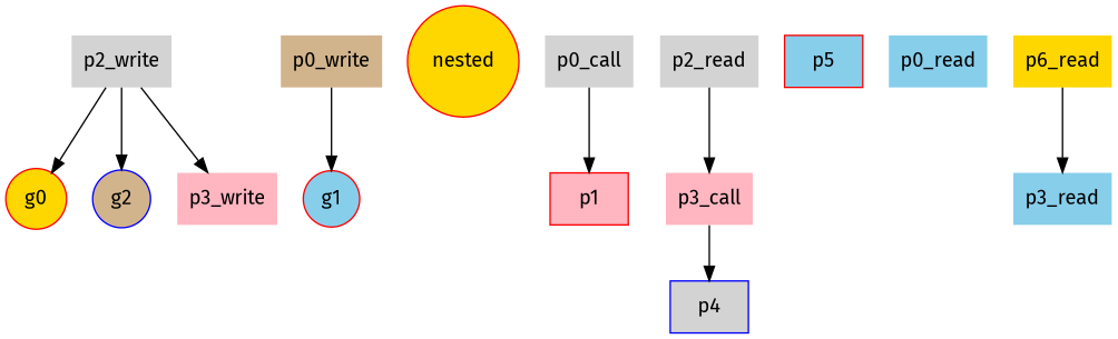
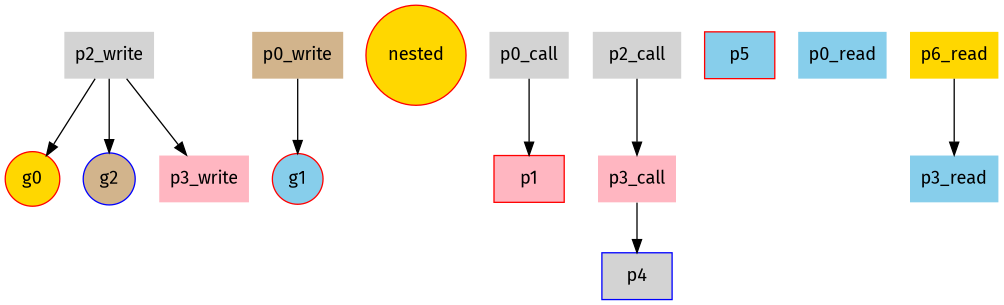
  digraph {
    fontname="Fira Sans"
    splies=true
    node [color=red fillcolor=skyblue fontname="Fira Sans" shape=none style=filled]
    edge [fontname="Fira Sans"]
    g0 [fillcolor=gold shape=circle]
    g1 [shape=circle]
    g2 [color=blue fillcolor=tan shape=circle]
    nested [fillcolor=gold shape=circle]
    p1 [fillcolor=lightpink shape=box]
    p4 [color=blue fillcolor=lightgrey shape=box]
    p5 [shape=box]
    p0_read [color=blue]
    p0_write [fillcolor=tan]
    p0_call [color=blue fillcolor=lightgrey]
    n11 [fillcolor=gold label=p6_read]
    p3_read
    p2_write [fillcolor=lightgrey]
    p3_write [color=blue fillcolor=lightpink]
-   p2_call [fillcolor=lightgrey label=p2_read]
+   p2_call [fillcolor=lightgrey]
    p3_call [fillcolor=lightpink]
    p0_write -> g1
    p0_call -> p1
    n11 -> p3_read
    p2_write -> g0
    p2_write -> g2
    p2_write -> p3_write
    p2_call -> p3_call
    p3_call -> p4
  }
